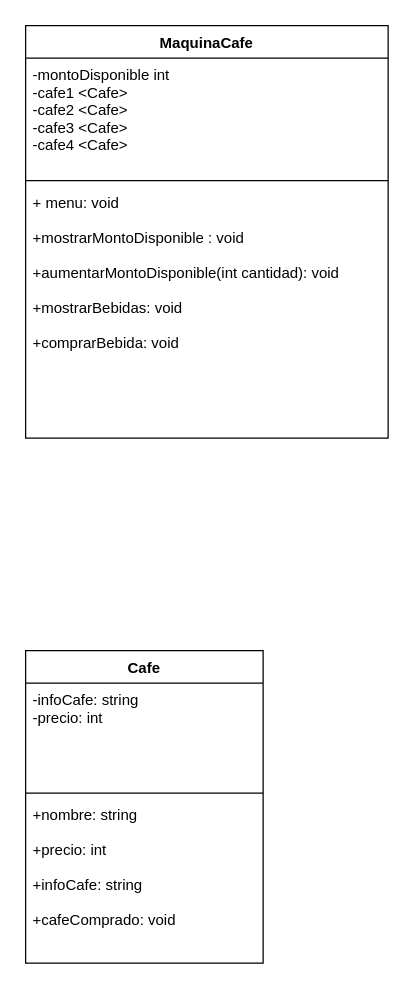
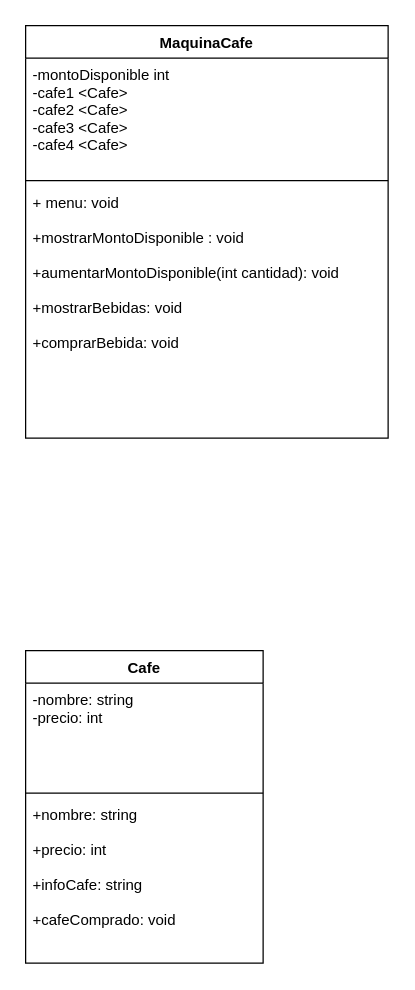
  <mxCell id="0" />
  <mxCell id="1" parent="0" />
  <mxCell id="2" value="MaquinaCafe" style="swimlane;fontStyle=1;align=center;verticalAlign=top;childLayout=stackLayout;horizontal=1;startSize=26;horizontalStack=0;resizeParent=1;resizeParentMax=0;resizeLast=0;collapsible=1;marginBottom=0;" vertex="1" parent="1"><mxGeometry x="20" y="20" width="290" height="330" as="geometry" /></mxCell>
  <mxCell id="3" value="-montoDisponible int&#10;-cafe1 &lt;Cafe&gt;&#10;-cafe2 &lt;Cafe&gt;&#10;-cafe3 &lt;Cafe&gt;&#10;-cafe4 &lt;Cafe&gt;&#10;" style="text;strokeColor=none;fillColor=none;align=left;verticalAlign=top;spacingLeft=4;spacingRight=4;overflow=hidden;rotatable=0;points=[[0,0.5],[1,0.5]];portConstraint=eastwest;" vertex="1" parent="2"><mxGeometry y="26" width="290" height="94" as="geometry" /></mxCell>
  <mxCell id="4" value="" style="line;strokeWidth=1;fillColor=none;align=left;verticalAlign=middle;spacingTop=-1;spacingLeft=3;spacingRight=3;rotatable=0;labelPosition=right;points=[];portConstraint=eastwest;" vertex="1" parent="2"><mxGeometry y="120" width="290" height="8" as="geometry" /></mxCell>
  <mxCell id="5" value="+ menu: void&#10;&#10;+mostrarMontoDisponible : void&#10;&#10;+aumentarMontoDisponible(int cantidad): void&#10;&#10;+mostrarBebidas: void&#10;&#10;+comprarBebida: void" style="text;strokeColor=none;fillColor=none;align=left;verticalAlign=top;spacingLeft=4;spacingRight=4;overflow=hidden;rotatable=0;points=[[0,0.5],[1,0.5]];portConstraint=eastwest;" vertex="1" parent="2"><mxGeometry y="128" width="290" height="202" as="geometry" /></mxCell>
  <mxCell id="6" value="Cafe" style="swimlane;fontStyle=1;align=center;verticalAlign=top;childLayout=stackLayout;horizontal=1;startSize=26;horizontalStack=0;resizeParent=1;resizeParentMax=0;resizeLast=0;collapsible=1;marginBottom=0;" vertex="1" parent="1"><mxGeometry x="20" y="520" width="190" height="250" as="geometry" /></mxCell>
- <mxCell id="7" value="-infoCafe: string&#10;-precio: int&#10;&#10;" style="text;strokeColor=none;fillColor=none;align=left;verticalAlign=top;spacingLeft=4;spacingRight=4;overflow=hidden;rotatable=0;points=[[0,0.5],[1,0.5]];portConstraint=eastwest;" vertex="1" parent="6"><mxGeometry y="26" width="190" height="84" as="geometry" /></mxCell>
+ <mxCell id="7" value="-nombre: string&#10;-precio: int&#10;&#10;" style="text;strokeColor=none;fillColor=none;align=left;verticalAlign=top;spacingLeft=4;spacingRight=4;overflow=hidden;rotatable=0;points=[[0,0.5],[1,0.5]];portConstraint=eastwest;" vertex="1" parent="6"><mxGeometry y="26" width="190" height="84" as="geometry" /></mxCell>
  <mxCell id="8" value="" style="line;strokeWidth=1;fillColor=none;align=left;verticalAlign=middle;spacingTop=-1;spacingLeft=3;spacingRight=3;rotatable=0;labelPosition=right;points=[];portConstraint=eastwest;" vertex="1" parent="6"><mxGeometry y="110" width="190" height="8" as="geometry" /></mxCell>
  <mxCell id="9" value="+nombre: string&#10;&#10;+precio: int&#10;&#10;+infoCafe: string&#10;&#10;+cafeComprado: void" style="text;strokeColor=none;fillColor=none;align=left;verticalAlign=top;spacingLeft=4;spacingRight=4;overflow=hidden;rotatable=0;points=[[0,0.5],[1,0.5]];portConstraint=eastwest;" vertex="1" parent="6"><mxGeometry y="118" width="190" height="132" as="geometry" /></mxCell>
